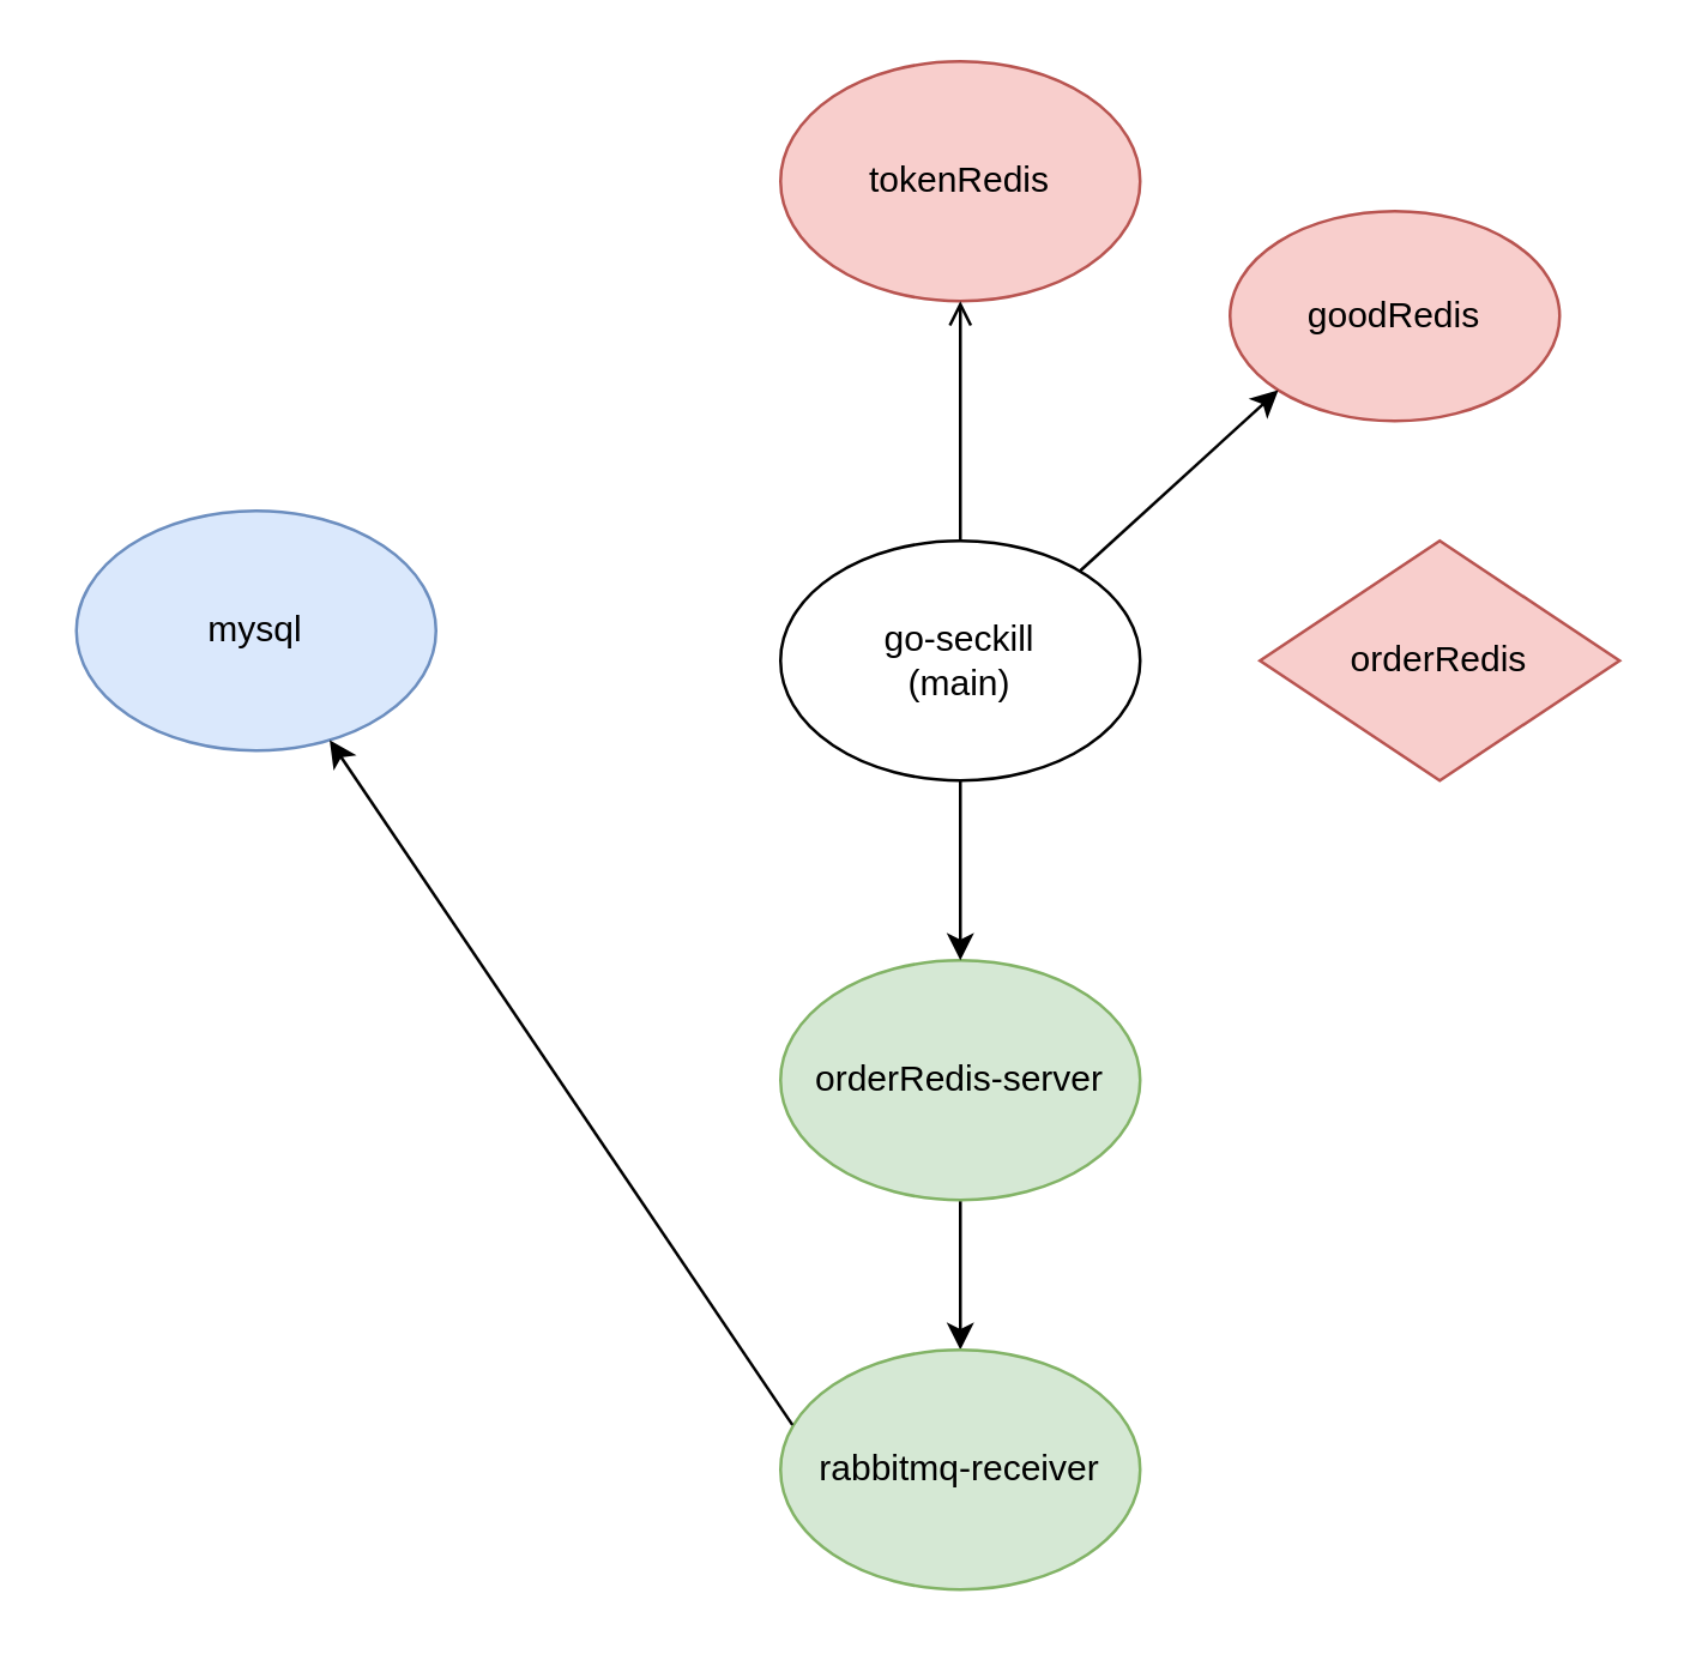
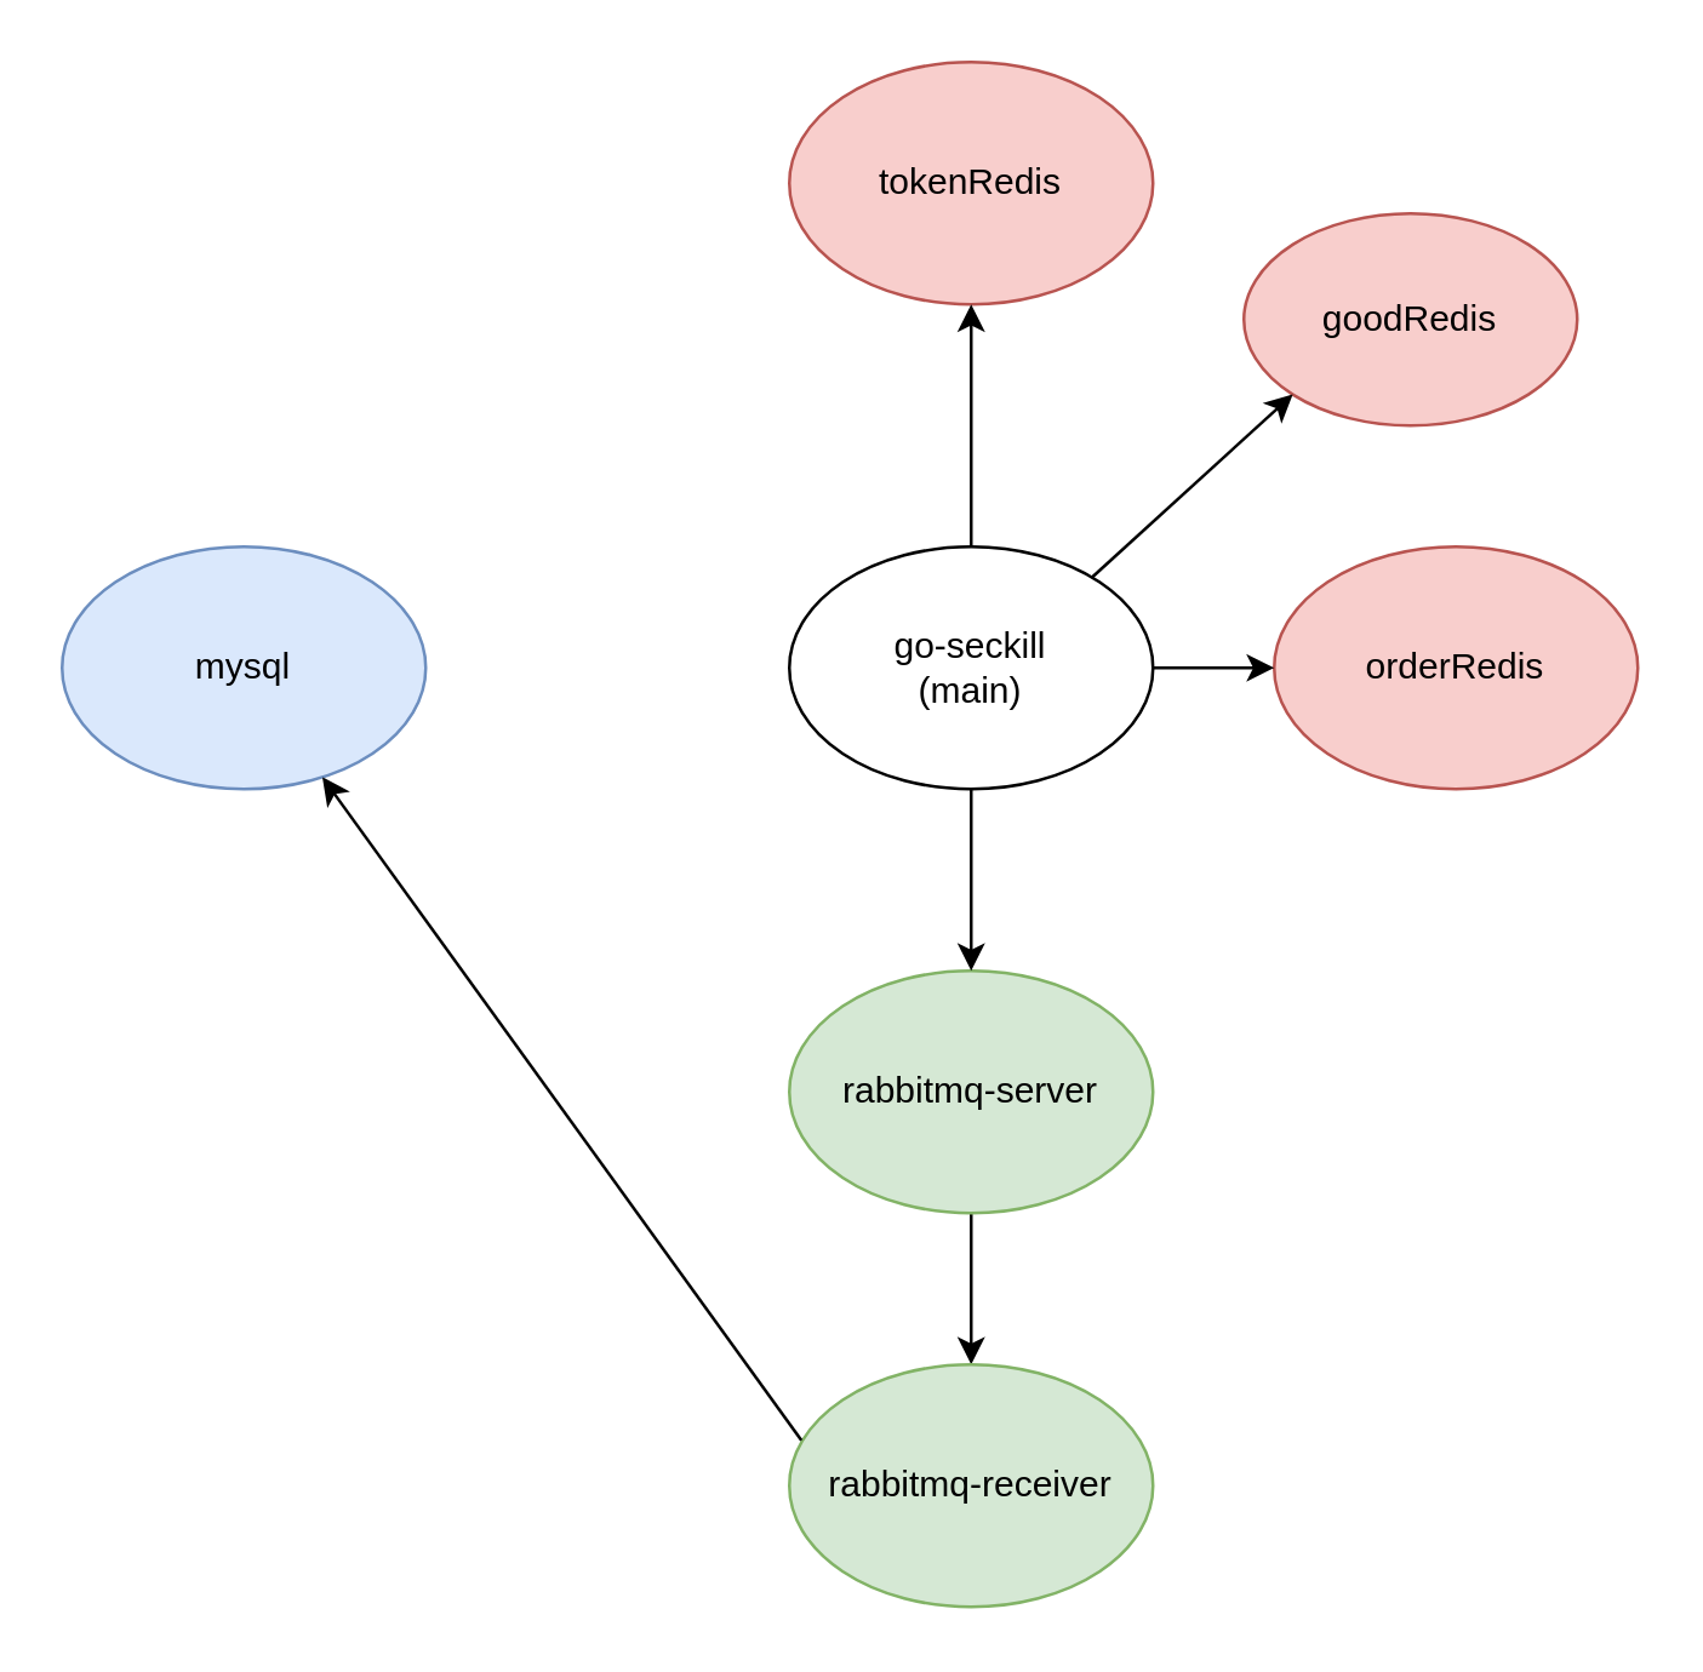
  <mxCell id="0" />
  <mxCell id="1" parent="0" />
- <mxCell id="2" value="&lt;div&gt;orderRedis&lt;/div&gt;" style="rhombus;whiteSpace=wrap;html=1;fillColor=#f8cecc;strokeColor=#b85450;" parent="1" vertex="1"><mxGeometry x="420" y="180" width="120" height="80" as="geometry" /></mxCell>
+ <mxCell id="2" value="&lt;div&gt;orderRedis&lt;/div&gt;" style="ellipse;whiteSpace=wrap;html=1;fillColor=#f8cecc;strokeColor=#b85450;" parent="1" vertex="1"><mxGeometry x="420" y="180" width="120" height="80" as="geometry" /></mxCell>
  <mxCell id="3" value="&lt;div&gt;tokenRedis&lt;/div&gt;" style="ellipse;whiteSpace=wrap;html=1;fillColor=#f8cecc;strokeColor=#b85450;" parent="1" vertex="1"><mxGeometry x="260" y="20" width="120" height="80" as="geometry" /></mxCell>
  <mxCell id="4" value="&lt;div&gt;goodRedis&lt;/div&gt;" style="ellipse;whiteSpace=wrap;html=1;fillColor=#f8cecc;strokeColor=#b85450;" parent="1" vertex="1"><mxGeometry x="410" y="70" width="110" height="70" as="geometry" /></mxCell>
- <mxCell id="5" value="mysql" style="ellipse;whiteSpace=wrap;html=1;fillColor=#dae8fc;strokeColor=#6c8ebf;" parent="1" vertex="1"><mxGeometry x="25" y="170" width="120" height="80" as="geometry" /></mxCell>
+ <mxCell id="5" value="mysql" style="ellipse;whiteSpace=wrap;html=1;fillColor=#dae8fc;strokeColor=#6c8ebf;" parent="1" vertex="1"><mxGeometry x="20" y="180" width="120" height="80" as="geometry" /></mxCell>
  <mxCell id="6" style="edgeStyle=orthogonalEdgeStyle;rounded=0;orthogonalLoop=1;jettySize=auto;html=1;entryX=0.5;entryY=0;entryDx=0;entryDy=0;" parent="1" source="7" target="8" edge="1"><mxGeometry relative="1" as="geometry" /></mxCell>
- <mxCell id="7" value="orderRedis-server" style="ellipse;whiteSpace=wrap;html=1;fillColor=#d5e8d4;strokeColor=#82b366;" parent="1" vertex="1"><mxGeometry x="260" y="320" width="120" height="80" as="geometry" /></mxCell>
+ <mxCell id="7" value="rabbitmq-server" style="ellipse;whiteSpace=wrap;html=1;fillColor=#d5e8d4;strokeColor=#82b366;" parent="1" vertex="1"><mxGeometry x="260" y="320" width="120" height="80" as="geometry" /></mxCell>
  <mxCell id="8" value="rabbitmq-receiver" style="ellipse;whiteSpace=wrap;html=1;fillColor=#d5e8d4;strokeColor=#82b366;" parent="1" vertex="1"><mxGeometry x="260" y="450" width="120" height="80" as="geometry" /></mxCell>
- <mxCell id="10" style="edgeStyle=orthogonalEdgeStyle;rounded=0;orthogonalLoop=1;jettySize=auto;html=1;entryX=0.5;entryY=1;entryDx=0;entryDy=0;endArrow=open;" parent="1" source="12" target="3" edge="1"><mxGeometry relative="1" as="geometry" /></mxCell>
+ <mxCell id="9" style="edgeStyle=orthogonalEdgeStyle;rounded=0;orthogonalLoop=1;jettySize=auto;html=1;entryX=0;entryY=0.5;entryDx=0;entryDy=0;" parent="1" source="12" target="2" edge="1"><mxGeometry relative="1" as="geometry" /></mxCell>
+ <mxCell id="10" style="edgeStyle=orthogonalEdgeStyle;rounded=0;orthogonalLoop=1;jettySize=auto;html=1;entryX=0.5;entryY=1;entryDx=0;entryDy=0;" parent="1" source="12" target="3" edge="1"><mxGeometry relative="1" as="geometry" /></mxCell>
  <mxCell id="11" style="edgeStyle=orthogonalEdgeStyle;rounded=0;orthogonalLoop=1;jettySize=auto;html=1;exitX=0.5;exitY=1;exitDx=0;exitDy=0;" parent="1" source="12" target="7" edge="1"><mxGeometry relative="1" as="geometry" /></mxCell>
  <mxCell id="12" value="&lt;div&gt;go-seckill&lt;/div&gt;&lt;div&gt;(main)&lt;br&gt;&lt;/div&gt;" style="ellipse;whiteSpace=wrap;html=1;" parent="1" vertex="1"><mxGeometry x="260" y="180" width="120" height="80" as="geometry" /></mxCell>
  <mxCell id="13" value="" style="endArrow=classic;html=1;entryX=0;entryY=1;entryDx=0;entryDy=0;" parent="1" target="4" edge="1"><mxGeometry width="50" height="50" relative="1" as="geometry"><mxPoint x="360" y="190" as="sourcePoint" /><mxPoint x="410" y="140" as="targetPoint" /></mxGeometry></mxCell>
  <mxCell id="14" value="" style="endArrow=classic;html=1;exitX=0.033;exitY=0.313;exitDx=0;exitDy=0;exitPerimeter=0;" edge="1" parent="1" source="8" target="5"><mxGeometry width="50" height="50" relative="1" as="geometry"><mxPoint x="210" y="420" as="sourcePoint" /><mxPoint x="110" y="260" as="targetPoint" /></mxGeometry></mxCell>
